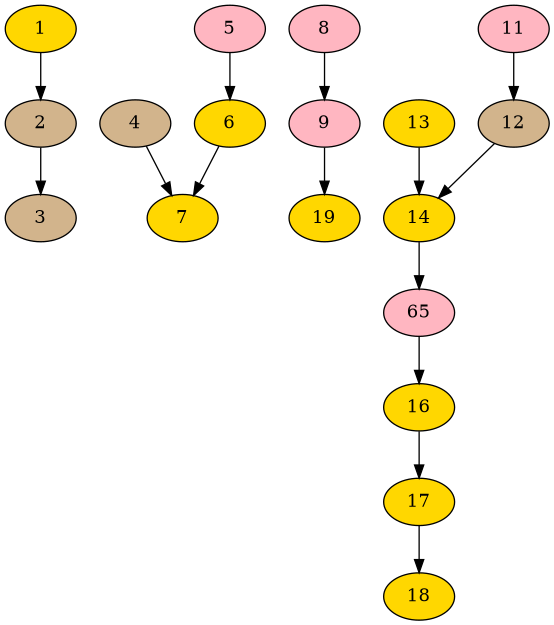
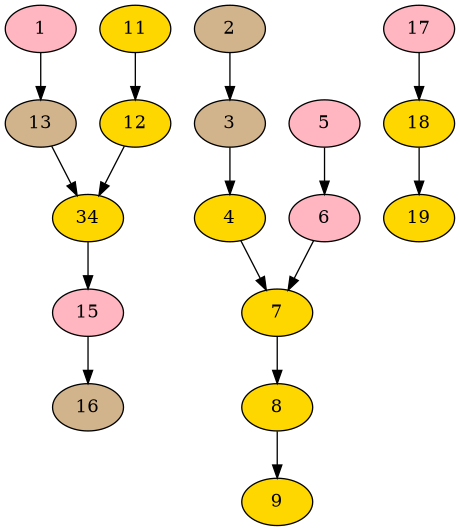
  strict digraph {
    node [component_delay=3 fillcolor=gold style=filled]
    edge [wire_delay=1]
-   1
+   1 [fillcolor=lightpink]
    2 [fillcolor=tan]
    3 [fillcolor=tan]
-   4 [fillcolor=tan]
+   4
    7
    5 [fillcolor=lightpink]
-   6
-   8 [fillcolor=lightpink]
-   9 [fillcolor=lightpink]
-   12 [fillcolor=tan]
-   11 [fillcolor=lightpink]
-   14
-   13
-   15 [fillcolor=lightpink label=65]
-   16
-   17
+   6 [fillcolor=lightpink]
+   8
+   9
+   12
+   11
+   14 [label=34]
+   13 [fillcolor=tan]
+   15 [fillcolor=lightpink]
+   16 [fillcolor=tan]
+   17 [fillcolor=lightpink]
    18
    19
-   1 -> 2
+   1 -> 13
    2 -> 3
+   3 -> 4
    4 -> 7
+   7 -> 8
    5 -> 6
    6 -> 7
    8 -> 9
    12 -> 14
    11 -> 12
    14 -> 15
    13 -> 14
    15 -> 16
-   16 -> 17
    17 -> 18
-   9 -> 19
+   18 -> 19
  }
